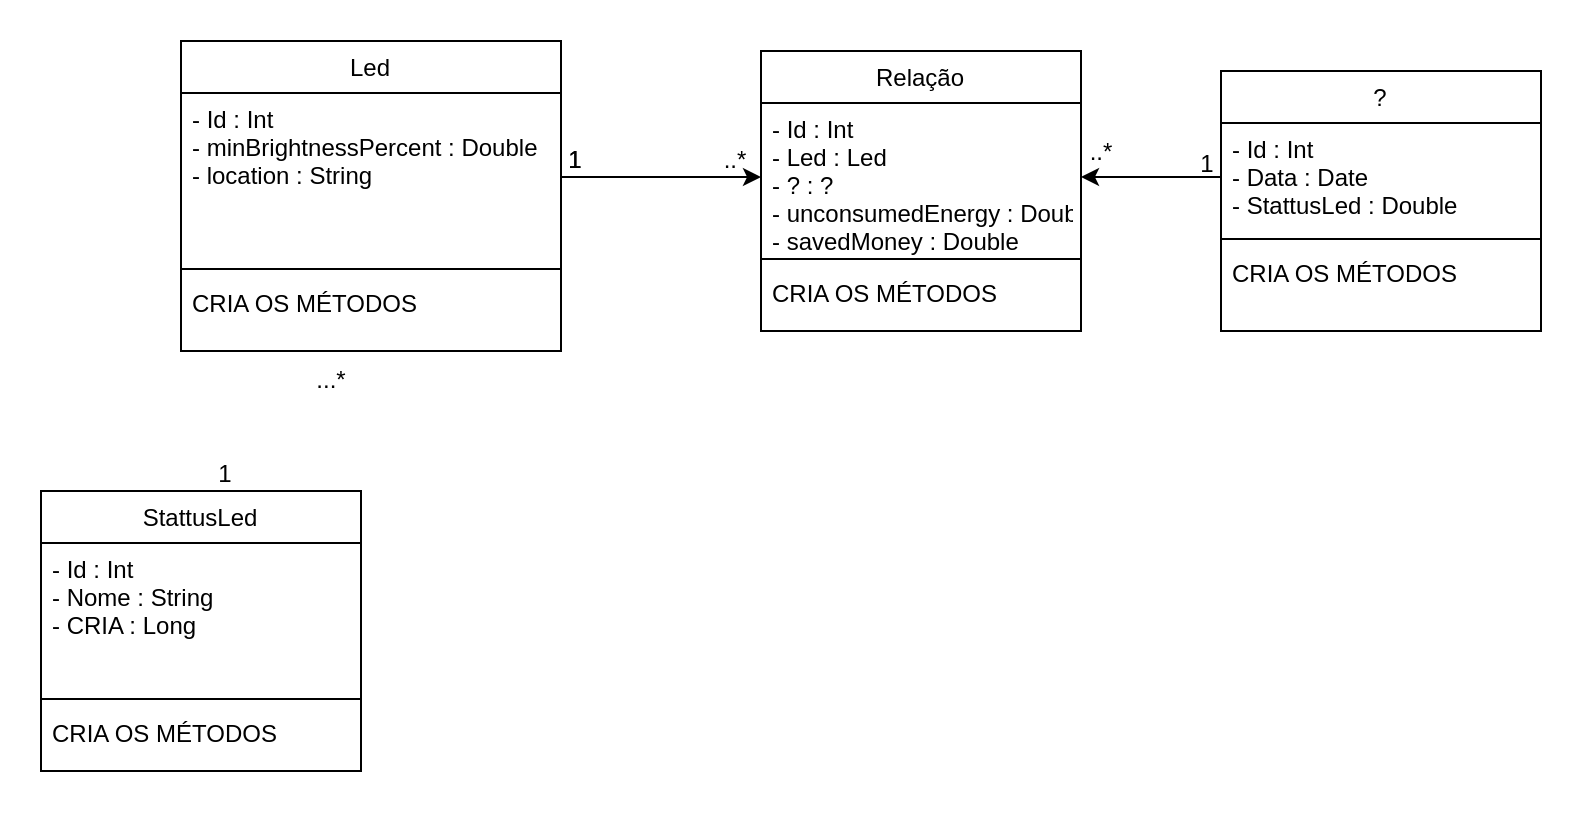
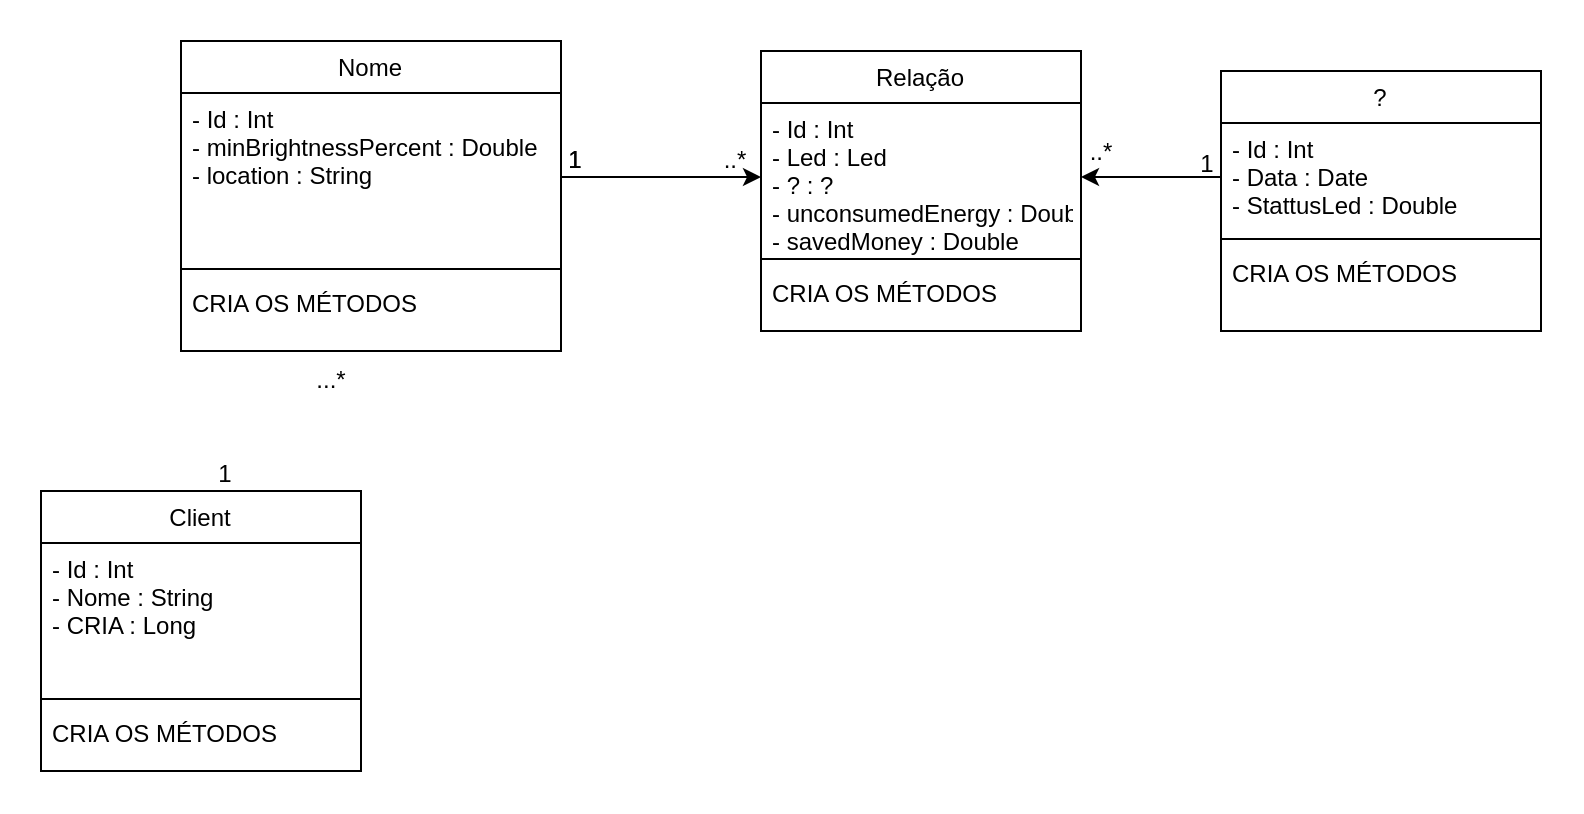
  <mxCell id="0" />
  <mxCell id="1" parent="0" />
- <mxCell id="2" value="Led" style="swimlane;fontStyle=0;align=center;verticalAlign=top;childLayout=stackLayout;horizontal=1;startSize=26;horizontalStack=0;resizeParent=1;resizeLast=0;collapsible=1;marginBottom=0;rounded=0;shadow=0;strokeWidth=1;" parent="1" vertex="1"><mxGeometry x="90" y="20" width="190" height="155" as="geometry"><mxRectangle x="550" y="140" width="160" height="26" as="alternateBounds" /></mxGeometry></mxCell>
+ <mxCell id="2" value="Nome" style="swimlane;fontStyle=0;align=center;verticalAlign=top;childLayout=stackLayout;horizontal=1;startSize=26;horizontalStack=0;resizeParent=1;resizeLast=0;collapsible=1;marginBottom=0;rounded=0;shadow=0;strokeWidth=1;" parent="1" vertex="1"><mxGeometry x="90" y="20" width="190" height="155" as="geometry"><mxRectangle x="550" y="140" width="160" height="26" as="alternateBounds" /></mxGeometry></mxCell>
  <mxCell id="3" value="- Id : Int&#10;- minBrightnessPercent : Double&#10;- location : String " style="text;align=left;verticalAlign=top;spacingLeft=4;spacingRight=4;overflow=hidden;rotatable=0;points=[[0,0.5],[1,0.5]];portConstraint=eastwest;" parent="2" vertex="1"><mxGeometry y="26" width="190" height="84" as="geometry" /></mxCell>
  <mxCell id="4" value="" style="line;html=1;strokeWidth=1;align=left;verticalAlign=middle;spacingTop=-1;spacingLeft=3;spacingRight=3;rotatable=0;labelPosition=right;points=[];portConstraint=eastwest;" parent="2" vertex="1"><mxGeometry y="110" width="190" height="8" as="geometry" /></mxCell>
  <mxCell id="5" value="CRIA OS MÉTODOS" style="text;align=left;verticalAlign=top;spacingLeft=4;spacingRight=4;overflow=hidden;rotatable=0;points=[[0,0.5],[1,0.5]];portConstraint=eastwest;" parent="2" vertex="1"><mxGeometry y="118" width="190" height="26" as="geometry" /></mxCell>
  <mxCell id="6" value="?" style="swimlane;fontStyle=0;align=center;verticalAlign=top;childLayout=stackLayout;horizontal=1;startSize=26;horizontalStack=0;resizeParent=1;resizeLast=0;collapsible=1;marginBottom=0;rounded=0;shadow=0;strokeWidth=1;" vertex="1" parent="1"><mxGeometry x="610" y="35" width="160" height="130" as="geometry"><mxRectangle x="130" y="380" width="160" height="26" as="alternateBounds" /></mxGeometry></mxCell>
  <mxCell id="7" value="- Id : Int&#10;- Data : Date&#10;- StattusLed : Double" style="text;align=left;verticalAlign=top;spacingLeft=4;spacingRight=4;overflow=hidden;rotatable=0;points=[[0,0.5],[1,0.5]];portConstraint=eastwest;" vertex="1" parent="6"><mxGeometry y="26" width="160" height="54" as="geometry" /></mxCell>
  <mxCell id="8" value="" style="line;html=1;strokeWidth=1;align=left;verticalAlign=middle;spacingTop=-1;spacingLeft=3;spacingRight=3;rotatable=0;labelPosition=right;points=[];portConstraint=eastwest;" vertex="1" parent="6"><mxGeometry y="80" width="160" height="8" as="geometry" /></mxCell>
  <mxCell id="9" value="CRIA OS MÉTODOS" style="text;align=left;verticalAlign=top;spacingLeft=4;spacingRight=4;overflow=hidden;rotatable=0;points=[[0,0.5],[1,0.5]];portConstraint=eastwest;fontStyle=0" vertex="1" parent="6"><mxGeometry y="88" width="160" height="26" as="geometry" /></mxCell>
  <mxCell id="10" value="Relação" style="swimlane;fontStyle=0;align=center;verticalAlign=top;childLayout=stackLayout;horizontal=1;startSize=26;horizontalStack=0;resizeParent=1;resizeLast=0;collapsible=1;marginBottom=0;rounded=0;shadow=0;strokeWidth=1;" vertex="1" parent="1"><mxGeometry x="380" y="25" width="160" height="140" as="geometry"><mxRectangle x="130" y="380" width="160" height="26" as="alternateBounds" /></mxGeometry></mxCell>
  <mxCell id="11" value="- Id : Int&#10;- Led : Led&#10;- ? : ?&#10;- unconsumedEnergy : Double&#10;- savedMoney : Double" style="text;align=left;verticalAlign=top;spacingLeft=4;spacingRight=4;overflow=hidden;rotatable=0;points=[[0,0.5],[1,0.5]];portConstraint=eastwest;" vertex="1" parent="10"><mxGeometry y="26" width="160" height="74" as="geometry" /></mxCell>
  <mxCell id="12" value="" style="line;html=1;strokeWidth=1;align=left;verticalAlign=middle;spacingTop=-1;spacingLeft=3;spacingRight=3;rotatable=0;labelPosition=right;points=[];portConstraint=eastwest;" vertex="1" parent="10"><mxGeometry y="100" width="160" height="8" as="geometry" /></mxCell>
  <mxCell id="13" value="CRIA OS MÉTODOS" style="text;align=left;verticalAlign=top;spacingLeft=4;spacingRight=4;overflow=hidden;rotatable=0;points=[[0,0.5],[1,0.5]];portConstraint=eastwest;fontStyle=0" vertex="1" parent="10"><mxGeometry y="108" width="160" height="26" as="geometry" /></mxCell>
  <mxCell id="14" style="edgeStyle=orthogonalEdgeStyle;rounded=0;orthogonalLoop=1;jettySize=auto;html=1;entryX=0;entryY=0.5;entryDx=0;entryDy=0;" edge="1" parent="1" source="3" target="11"><mxGeometry relative="1" as="geometry" /></mxCell>
  <mxCell id="15" style="edgeStyle=orthogonalEdgeStyle;rounded=0;orthogonalLoop=1;jettySize=auto;html=1;entryX=1;entryY=0.5;entryDx=0;entryDy=0;" edge="1" parent="1" source="7" target="11"><mxGeometry relative="1" as="geometry" /></mxCell>
  <mxCell id="16" value="1" style="text;html=1;align=center;verticalAlign=middle;resizable=0;points=[];autosize=1;strokeColor=none;fillColor=none;" vertex="1" parent="1"><mxGeometry x="272" y="65" width="30" height="30" as="geometry" /></mxCell>
  <mxCell id="17" value="1" style="text;html=1;align=center;verticalAlign=middle;resizable=0;points=[];autosize=1;strokeColor=none;fillColor=none;" vertex="1" parent="1"><mxGeometry x="272" y="65" width="30" height="30" as="geometry" /></mxCell>
  <mxCell id="18" value="1" style="text;html=1;align=center;verticalAlign=middle;resizable=0;points=[];autosize=1;strokeColor=none;fillColor=none;" vertex="1" parent="1"><mxGeometry x="588" y="67" width="30" height="30" as="geometry" /></mxCell>
  <mxCell id="19" value="..*" style="text;html=1;align=center;verticalAlign=middle;resizable=0;points=[];autosize=1;strokeColor=none;fillColor=none;" vertex="1" parent="1"><mxGeometry x="352" y="65" width="30" height="30" as="geometry" /></mxCell>
  <mxCell id="20" value="..*" style="text;html=1;align=center;verticalAlign=middle;resizable=0;points=[];autosize=1;strokeColor=none;fillColor=none;" vertex="1" parent="1"><mxGeometry x="535" y="61" width="30" height="30" as="geometry" /></mxCell>
- <mxCell id="21" value="StattusLed" style="swimlane;fontStyle=0;align=center;verticalAlign=top;childLayout=stackLayout;horizontal=1;startSize=26;horizontalStack=0;resizeParent=1;resizeLast=0;collapsible=1;marginBottom=0;rounded=0;shadow=0;strokeWidth=1;" vertex="1" parent="1"><mxGeometry x="20" y="245" width="160" height="140" as="geometry"><mxRectangle x="130" y="380" width="160" height="26" as="alternateBounds" /></mxGeometry></mxCell>
+ <mxCell id="21" value="Client" style="swimlane;fontStyle=0;align=center;verticalAlign=top;childLayout=stackLayout;horizontal=1;startSize=26;horizontalStack=0;resizeParent=1;resizeLast=0;collapsible=1;marginBottom=0;rounded=0;shadow=0;strokeWidth=1;" vertex="1" parent="1"><mxGeometry x="20" y="245" width="160" height="140" as="geometry"><mxRectangle x="130" y="380" width="160" height="26" as="alternateBounds" /></mxGeometry></mxCell>
  <mxCell id="22" value="- Id : Int&#10;- Nome : String&#10;- CRIA : Long&#10;" style="text;align=left;verticalAlign=top;spacingLeft=4;spacingRight=4;overflow=hidden;rotatable=0;points=[[0,0.5],[1,0.5]];portConstraint=eastwest;" vertex="1" parent="21"><mxGeometry y="26" width="160" height="74" as="geometry" /></mxCell>
  <mxCell id="23" value="" style="line;html=1;strokeWidth=1;align=left;verticalAlign=middle;spacingTop=-1;spacingLeft=3;spacingRight=3;rotatable=0;labelPosition=right;points=[];portConstraint=eastwest;" vertex="1" parent="21"><mxGeometry y="100" width="160" height="8" as="geometry" /></mxCell>
  <mxCell id="24" value="CRIA OS MÉTODOS" style="text;align=left;verticalAlign=top;spacingLeft=4;spacingRight=4;overflow=hidden;rotatable=0;points=[[0,0.5],[1,0.5]];portConstraint=eastwest;fontStyle=0" vertex="1" parent="21"><mxGeometry y="108" width="160" height="26" as="geometry" /></mxCell>
  <mxCell id="25" value="1" style="text;html=1;align=center;verticalAlign=middle;resizable=0;points=[];autosize=1;strokeColor=none;fillColor=none;" vertex="1" parent="1"><mxGeometry x="97" y="222" width="30" height="30" as="geometry" /></mxCell>
  <mxCell id="26" value="...*" style="text;html=1;align=center;verticalAlign=middle;resizable=0;points=[];autosize=1;strokeColor=none;fillColor=none;" vertex="1" parent="1"><mxGeometry x="145" y="175" width="40" height="30" as="geometry" /></mxCell>
